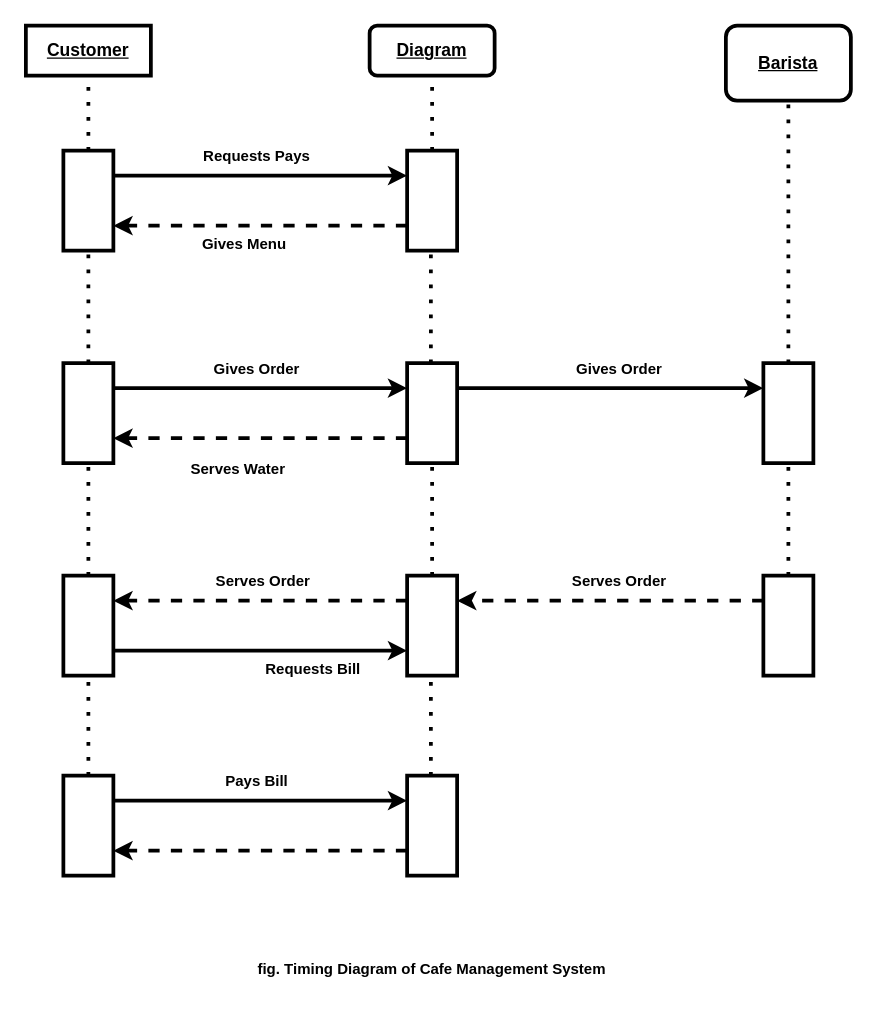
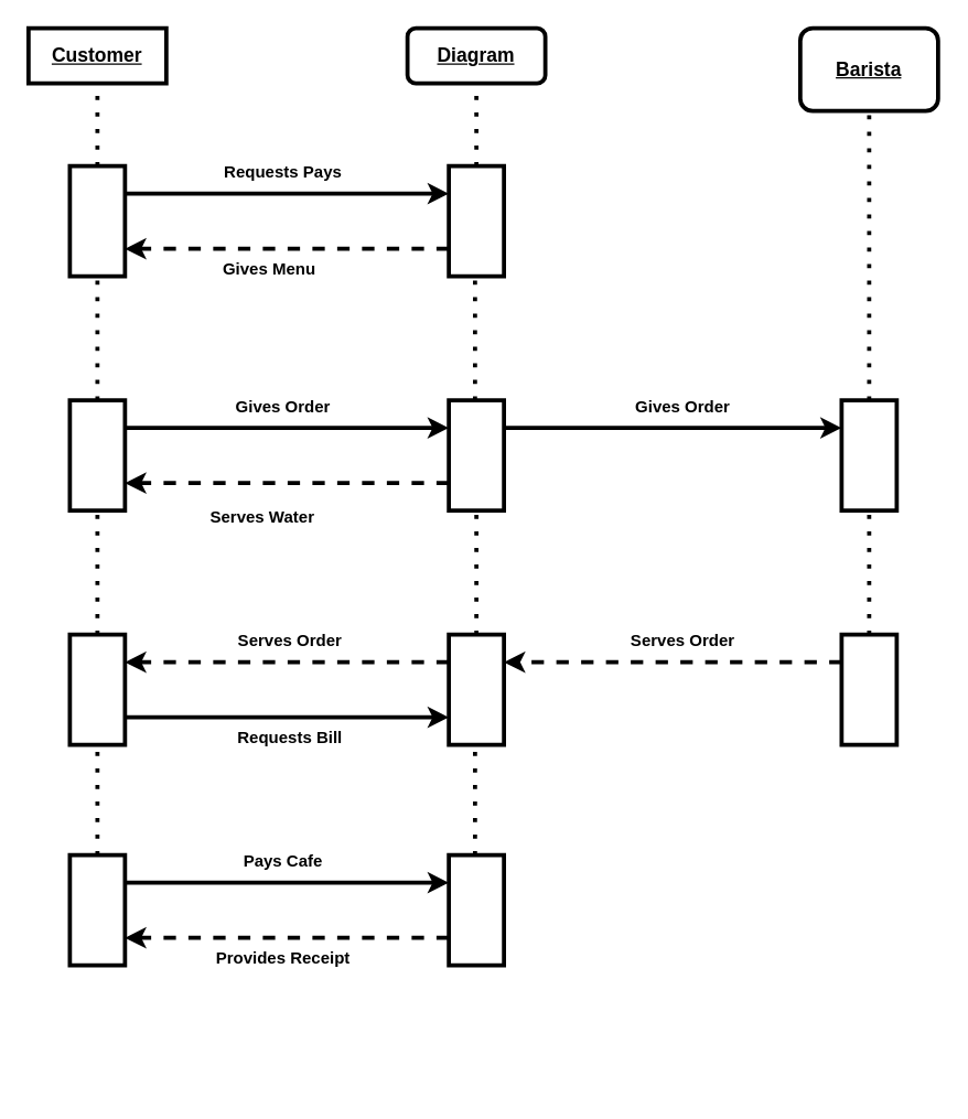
  <mxCell id="0" />
  <mxCell id="1" parent="0" />
  <mxCell id="2" value="&lt;b&gt;&lt;u&gt;&lt;font style=&quot;font-size: 14px;&quot;&gt;Customer&lt;/font&gt;&lt;/u&gt;&lt;/b&gt;" style="whiteSpace=wrap;html=1;strokeWidth=3;rounded=0;" vertex="1" parent="1"><mxGeometry x="20" y="20" width="100" height="40" as="geometry" /></mxCell>
  <mxCell id="3" value="&lt;b&gt;&lt;u&gt;&lt;font style=&quot;font-size: 14px;&quot;&gt;Diagram&lt;/font&gt;&lt;/u&gt;&lt;/b&gt;" style="rounded=1;whiteSpace=wrap;html=1;strokeWidth=3;" vertex="1" parent="1"><mxGeometry x="295" y="20" width="100" height="40" as="geometry" /></mxCell>
  <mxCell id="4" value="&lt;b&gt;&lt;u&gt;&lt;font style=&quot;font-size: 14px;&quot;&gt;Barista&lt;/font&gt;&lt;/u&gt;&lt;/b&gt;" style="rounded=1;whiteSpace=wrap;html=1;strokeWidth=3;" vertex="1" parent="1"><mxGeometry x="580" y="20" width="100" height="60" as="geometry" /></mxCell>
  <mxCell id="5" value="" style="rounded=0;whiteSpace=wrap;html=1;rotation=90;strokeWidth=3;" vertex="1" parent="1"><mxGeometry x="30" y="140" width="80" height="40" as="geometry" /></mxCell>
  <mxCell id="6" value="" style="rounded=0;whiteSpace=wrap;html=1;rotation=90;strokeWidth=3;" vertex="1" parent="1"><mxGeometry x="305" y="140" width="80" height="40" as="geometry" /></mxCell>
  <mxCell id="7" value="" style="rounded=0;whiteSpace=wrap;html=1;rotation=90;strokeWidth=3;" vertex="1" parent="1"><mxGeometry x="30" y="310" width="80" height="40" as="geometry" /></mxCell>
  <mxCell id="8" value="" style="rounded=0;whiteSpace=wrap;html=1;rotation=90;strokeWidth=3;" vertex="1" parent="1"><mxGeometry x="305" y="310" width="80" height="40" as="geometry" /></mxCell>
  <mxCell id="9" value="" style="rounded=0;whiteSpace=wrap;html=1;rotation=90;strokeWidth=3;" vertex="1" parent="1"><mxGeometry x="30" y="480" width="80" height="40" as="geometry" /></mxCell>
  <mxCell id="10" value="" style="rounded=0;whiteSpace=wrap;html=1;rotation=90;strokeWidth=3;" vertex="1" parent="1"><mxGeometry x="305" y="480" width="80" height="40" as="geometry" /></mxCell>
  <mxCell id="11" value="" style="rounded=0;whiteSpace=wrap;html=1;rotation=90;strokeWidth=3;" vertex="1" parent="1"><mxGeometry x="30" y="640" width="80" height="40" as="geometry" /></mxCell>
  <mxCell id="12" value="" style="rounded=0;whiteSpace=wrap;html=1;rotation=90;strokeWidth=3;" vertex="1" parent="1"><mxGeometry x="305" y="640" width="80" height="40" as="geometry" /></mxCell>
  <mxCell id="13" value="" style="rounded=0;whiteSpace=wrap;html=1;rotation=90;strokeWidth=3;" vertex="1" parent="1"><mxGeometry x="590" y="310" width="80" height="40" as="geometry" /></mxCell>
  <mxCell id="14" value="" style="rounded=0;whiteSpace=wrap;html=1;rotation=90;strokeWidth=3;" vertex="1" parent="1"><mxGeometry x="590" y="480" width="80" height="40" as="geometry" /></mxCell>
  <mxCell id="15" value="" style="endArrow=none;dashed=1;html=1;dashPattern=1 3;strokeWidth=3;rounded=0;entryX=0.5;entryY=1;entryDx=0;entryDy=0;exitX=0;exitY=0.5;exitDx=0;exitDy=0;" edge="1" parent="1" source="5" target="2"><mxGeometry width="50" height="50" relative="1" as="geometry"><mxPoint x="160" y="200" as="sourcePoint" /><mxPoint x="210" y="150" as="targetPoint" /></mxGeometry></mxCell>
  <mxCell id="16" value="" style="endArrow=none;dashed=1;html=1;dashPattern=1 3;strokeWidth=3;rounded=0;entryX=1;entryY=0.5;entryDx=0;entryDy=0;exitX=0;exitY=0.5;exitDx=0;exitDy=0;" edge="1" parent="1" source="7" target="5"><mxGeometry width="50" height="50" relative="1" as="geometry"><mxPoint x="100" y="280" as="sourcePoint" /><mxPoint x="100" y="220" as="targetPoint" /></mxGeometry></mxCell>
  <mxCell id="17" value="" style="endArrow=none;dashed=1;html=1;dashPattern=1 3;strokeWidth=3;rounded=0;entryX=1;entryY=0.5;entryDx=0;entryDy=0;exitX=0;exitY=0.5;exitDx=0;exitDy=0;" edge="1" parent="1" source="9" target="7"><mxGeometry width="50" height="50" relative="1" as="geometry"><mxPoint x="120" y="430" as="sourcePoint" /><mxPoint x="120" y="370" as="targetPoint" /></mxGeometry></mxCell>
  <mxCell id="18" value="" style="endArrow=none;dashed=1;html=1;dashPattern=1 3;strokeWidth=3;rounded=0;entryX=1;entryY=0.5;entryDx=0;entryDy=0;exitX=0;exitY=0.5;exitDx=0;exitDy=0;" edge="1" parent="1" source="11" target="9"><mxGeometry width="50" height="50" relative="1" as="geometry"><mxPoint x="109" y="600" as="sourcePoint" /><mxPoint x="109" y="510" as="targetPoint" /></mxGeometry></mxCell>
  <mxCell id="19" value="" style="endArrow=none;dashed=1;html=1;dashPattern=1 3;strokeWidth=3;rounded=0;entryX=0.5;entryY=1;entryDx=0;entryDy=0;exitX=0;exitY=0.5;exitDx=0;exitDy=0;" edge="1" parent="1"><mxGeometry width="50" height="50" relative="1" as="geometry"><mxPoint x="345" y="120" as="sourcePoint" /><mxPoint x="345" y="60" as="targetPoint" /></mxGeometry></mxCell>
  <mxCell id="20" value="" style="endArrow=none;dashed=1;html=1;dashPattern=1 3;strokeWidth=3;rounded=0;entryX=1;entryY=0.5;entryDx=0;entryDy=0;exitX=0;exitY=0.5;exitDx=0;exitDy=0;" edge="1" parent="1"><mxGeometry width="50" height="50" relative="1" as="geometry"><mxPoint x="344" y="290" as="sourcePoint" /><mxPoint x="344" y="200" as="targetPoint" /></mxGeometry></mxCell>
  <mxCell id="21" value="" style="endArrow=none;dashed=1;html=1;dashPattern=1 3;strokeWidth=3;rounded=0;entryX=1;entryY=0.5;entryDx=0;entryDy=0;exitX=0;exitY=0.5;exitDx=0;exitDy=0;" edge="1" parent="1"><mxGeometry width="50" height="50" relative="1" as="geometry"><mxPoint x="345" y="460" as="sourcePoint" /><mxPoint x="345" y="370" as="targetPoint" /></mxGeometry></mxCell>
  <mxCell id="22" value="" style="endArrow=none;dashed=1;html=1;dashPattern=1 3;strokeWidth=3;rounded=0;entryX=1;entryY=0.5;entryDx=0;entryDy=0;exitX=0;exitY=0.5;exitDx=0;exitDy=0;" edge="1" parent="1"><mxGeometry width="50" height="50" relative="1" as="geometry"><mxPoint x="344" y="620" as="sourcePoint" /><mxPoint x="344" y="540" as="targetPoint" /></mxGeometry></mxCell>
  <mxCell id="23" value="" style="endArrow=none;dashed=1;html=1;dashPattern=1 3;strokeWidth=3;rounded=0;entryX=0.5;entryY=1;entryDx=0;entryDy=0;exitX=0;exitY=0.5;exitDx=0;exitDy=0;" edge="1" parent="1" source="13" target="4"><mxGeometry width="50" height="50" relative="1" as="geometry"><mxPoint x="570" y="150" as="sourcePoint" /><mxPoint x="570" y="90" as="targetPoint" /></mxGeometry></mxCell>
  <mxCell id="24" value="" style="endArrow=none;dashed=1;html=1;dashPattern=1 3;strokeWidth=3;rounded=0;entryX=1;entryY=0.5;entryDx=0;entryDy=0;exitX=0;exitY=0.5;exitDx=0;exitDy=0;" edge="1" parent="1" source="14" target="13"><mxGeometry width="50" height="50" relative="1" as="geometry"><mxPoint x="354" y="300" as="sourcePoint" /><mxPoint x="354" y="210" as="targetPoint" /></mxGeometry></mxCell>
  <mxCell id="25" value="" style="endArrow=classic;html=1;rounded=0;exitX=0.25;exitY=0;exitDx=0;exitDy=0;entryX=0.25;entryY=1;entryDx=0;entryDy=0;strokeWidth=3;" edge="1" parent="1" source="5" target="6"><mxGeometry width="50" height="50" relative="1" as="geometry"><mxPoint x="140" y="130" as="sourcePoint" /><mxPoint x="190" y="80" as="targetPoint" /></mxGeometry></mxCell>
  <mxCell id="26" value="" style="endArrow=classic;html=1;rounded=0;exitX=0.25;exitY=0;exitDx=0;exitDy=0;entryX=0.25;entryY=1;entryDx=0;entryDy=0;strokeWidth=3;" edge="1" parent="1" source="7" target="8"><mxGeometry width="50" height="50" relative="1" as="geometry"><mxPoint x="100" y="150" as="sourcePoint" /><mxPoint x="335" y="150" as="targetPoint" /></mxGeometry></mxCell>
  <mxCell id="27" value="" style="endArrow=classic;html=1;rounded=0;exitX=0.75;exitY=0;exitDx=0;exitDy=0;entryX=0.75;entryY=1;entryDx=0;entryDy=0;strokeWidth=3;" edge="1" parent="1" source="9" target="10"><mxGeometry width="50" height="50" relative="1" as="geometry"><mxPoint x="110" y="480" as="sourcePoint" /><mxPoint x="345" y="480" as="targetPoint" /></mxGeometry></mxCell>
  <mxCell id="28" value="" style="endArrow=classic;html=1;rounded=0;exitX=0.25;exitY=0;exitDx=0;exitDy=0;entryX=0.25;entryY=1;entryDx=0;entryDy=0;strokeWidth=3;" edge="1" parent="1" source="11" target="12"><mxGeometry width="50" height="50" relative="1" as="geometry"><mxPoint x="100" y="530" as="sourcePoint" /><mxPoint x="335" y="530" as="targetPoint" /></mxGeometry></mxCell>
  <mxCell id="29" value="" style="endArrow=classic;html=1;rounded=0;exitX=0.25;exitY=0;exitDx=0;exitDy=0;entryX=0.25;entryY=1;entryDx=0;entryDy=0;strokeWidth=3;" edge="1" parent="1" source="8" target="13"><mxGeometry width="50" height="50" relative="1" as="geometry"><mxPoint x="420" y="280" as="sourcePoint" /><mxPoint x="655" y="280" as="targetPoint" /></mxGeometry></mxCell>
  <mxCell id="30" value="" style="endArrow=classic;html=1;rounded=0;dashed=1;strokeWidth=3;entryX=0.75;entryY=0;entryDx=0;entryDy=0;exitX=0.75;exitY=1;exitDx=0;exitDy=0;" edge="1" parent="1" source="6" target="5"><mxGeometry width="50" height="50" relative="1" as="geometry"><mxPoint x="260" y="220" as="sourcePoint" /><mxPoint x="310" y="170" as="targetPoint" /></mxGeometry></mxCell>
  <mxCell id="31" value="" style="endArrow=classic;html=1;rounded=0;dashed=1;strokeWidth=3;entryX=0.75;entryY=0;entryDx=0;entryDy=0;exitX=0.75;exitY=1;exitDx=0;exitDy=0;" edge="1" parent="1" source="8" target="7"><mxGeometry width="50" height="50" relative="1" as="geometry"><mxPoint x="335" y="190" as="sourcePoint" /><mxPoint x="100" y="190" as="targetPoint" /></mxGeometry></mxCell>
  <mxCell id="32" value="" style="endArrow=classic;html=1;rounded=0;dashed=1;strokeWidth=3;entryX=0.25;entryY=0;entryDx=0;entryDy=0;exitX=0.25;exitY=1;exitDx=0;exitDy=0;" edge="1" parent="1" source="10" target="9"><mxGeometry width="50" height="50" relative="1" as="geometry"><mxPoint x="335" y="360" as="sourcePoint" /><mxPoint x="100" y="360" as="targetPoint" /></mxGeometry></mxCell>
  <mxCell id="33" value="" style="endArrow=classic;html=1;rounded=0;dashed=1;strokeWidth=3;entryX=0.75;entryY=0;entryDx=0;entryDy=0;exitX=0.75;exitY=1;exitDx=0;exitDy=0;" edge="1" parent="1" source="12" target="11"><mxGeometry width="50" height="50" relative="1" as="geometry"><mxPoint x="345" y="370" as="sourcePoint" /><mxPoint x="110" y="370" as="targetPoint" /></mxGeometry></mxCell>
  <mxCell id="34" value="" style="endArrow=classic;html=1;rounded=0;dashed=1;strokeWidth=3;entryX=0.25;entryY=0;entryDx=0;entryDy=0;exitX=0.25;exitY=1;exitDx=0;exitDy=0;" edge="1" parent="1" source="14" target="10"><mxGeometry width="50" height="50" relative="1" as="geometry"><mxPoint x="355" y="380" as="sourcePoint" /><mxPoint x="120" y="380" as="targetPoint" /></mxGeometry></mxCell>
  <mxCell id="35" value="&lt;b&gt;Requests Pays&lt;/b&gt;" style="text;strokeColor=none;align=center;fillColor=none;html=1;verticalAlign=middle;whiteSpace=wrap;rounded=0;" vertex="1" parent="1"><mxGeometry x="150" y="110" width="110" height="30" as="geometry" /></mxCell>
  <mxCell id="36" value="&lt;b&gt;Gives Menu&lt;/b&gt;" style="text;strokeColor=none;align=center;fillColor=none;html=1;verticalAlign=middle;whiteSpace=wrap;rounded=0;" vertex="1" parent="1"><mxGeometry x="145" y="180" width="100" height="30" as="geometry" /></mxCell>
  <mxCell id="37" value="&lt;b&gt;Gives Order&lt;/b&gt;" style="text;strokeColor=none;align=center;fillColor=none;html=1;verticalAlign=middle;whiteSpace=wrap;rounded=0;" vertex="1" parent="1"><mxGeometry x="150" y="280" width="110" height="30" as="geometry" /></mxCell>
  <mxCell id="38" value="&lt;b&gt;Serves Water&lt;/b&gt;" style="text;strokeColor=none;align=center;fillColor=none;html=1;verticalAlign=middle;whiteSpace=wrap;rounded=0;" vertex="1" parent="1"><mxGeometry x="145" y="360" width="90" height="30" as="geometry" /></mxCell>
  <mxCell id="39" value="&lt;b&gt;Gives Order&lt;/b&gt;" style="text;strokeColor=none;align=center;fillColor=none;html=1;verticalAlign=middle;whiteSpace=wrap;rounded=0;" vertex="1" parent="1"><mxGeometry x="440" y="280" width="110" height="30" as="geometry" /></mxCell>
  <mxCell id="40" value="&lt;b&gt;Serves Order&lt;/b&gt;" style="text;strokeColor=none;align=center;fillColor=none;html=1;verticalAlign=middle;whiteSpace=wrap;rounded=0;" vertex="1" parent="1"><mxGeometry x="155" y="450" width="110" height="30" as="geometry" /></mxCell>
  <mxCell id="41" value="&lt;b&gt;Serves Order&lt;/b&gt;" style="text;strokeColor=none;align=center;fillColor=none;html=1;verticalAlign=middle;whiteSpace=wrap;rounded=0;" vertex="1" parent="1"><mxGeometry x="450" y="450" width="90" height="30" as="geometry" /></mxCell>
- <mxCell id="42" value="&lt;b&gt;Requests Bill&lt;/b&gt;" style="text;strokeColor=none;align=center;fillColor=none;html=1;verticalAlign=middle;whiteSpace=wrap;rounded=0;" vertex="1" parent="1"><mxGeometry x="205" y="520" width="90" height="30" as="geometry" /></mxCell>
- <mxCell id="43" value="&lt;b&gt;Pays Bill&lt;/b&gt;" style="text;strokeColor=none;align=center;fillColor=none;html=1;verticalAlign=middle;whiteSpace=wrap;rounded=0;" vertex="1" parent="1"><mxGeometry x="175" y="610" width="60" height="30" as="geometry" /></mxCell>
- <mxCell id="45" value="&lt;b&gt;fig. Timing Diagram of Cafe Management System&lt;/b&gt;" style="text;strokeColor=none;align=center;fillColor=none;html=1;verticalAlign=middle;whiteSpace=wrap;rounded=0;" vertex="1" parent="1"><mxGeometry x="195" y="760" width="300" height="30" as="geometry" /></mxCell>
+ <mxCell id="42" value="&lt;b&gt;Requests Bill&lt;/b&gt;" style="text;strokeColor=none;align=center;fillColor=none;html=1;verticalAlign=middle;whiteSpace=wrap;rounded=0;" vertex="1" parent="1"><mxGeometry x="165" y="520" width="90" height="30" as="geometry" /></mxCell>
+ <mxCell id="43" value="&lt;b&gt;Pays Cafe&lt;/b&gt;" style="text;strokeColor=none;align=center;fillColor=none;html=1;verticalAlign=middle;whiteSpace=wrap;rounded=0;" vertex="1" parent="1"><mxGeometry x="175" y="610" width="60" height="30" as="geometry" /></mxCell>
+ <mxCell id="44" value="&lt;b&gt;Provides Receipt&lt;/b&gt;" style="text;strokeColor=none;align=center;fillColor=none;html=1;verticalAlign=middle;whiteSpace=wrap;rounded=0;" vertex="1" parent="1"><mxGeometry x="155" y="680" width="100" height="30" as="geometry" /></mxCell>
